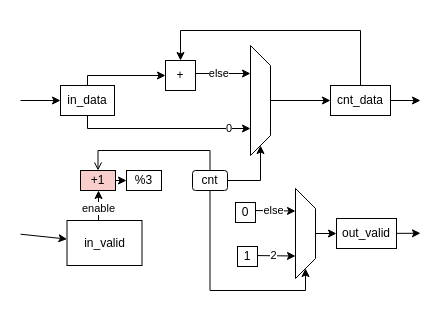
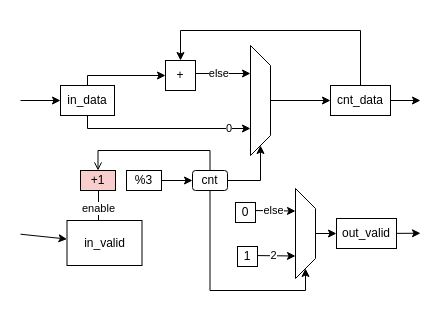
  <mxCell id="0" />
  <mxCell id="1" parent="0" />
  <mxCell id="2" value="in_data" style="rounded=0;whiteSpace=wrap;html=1;" parent="1" vertex="1"><mxGeometry x="60" y="85" width="54" height="30" as="geometry" /></mxCell>
  <mxCell id="3" value="+" style="whiteSpace=wrap;html=1;aspect=fixed;" parent="1" vertex="1"><mxGeometry x="165" y="60" width="30" height="30" as="geometry" /></mxCell>
  <mxCell id="4" value="" style="shape=trapezoid;perimeter=trapezoidPerimeter;whiteSpace=wrap;html=1;fixedSize=1;rotation=90;" parent="1" vertex="1"><mxGeometry x="205" y="90" width="110" height="20" as="geometry" /></mxCell>
  <mxCell id="5" value="" style="endArrow=classic;html=1;rounded=0;edgeStyle=elbowEdgeStyle;elbow=vertical;" parent="1" source="2" target="3" edge="1"><mxGeometry width="50" height="50" relative="1" as="geometry"><mxPoint x="220" y="110" as="sourcePoint" /><mxPoint x="160" y="50" as="targetPoint" /><Array as="points"><mxPoint x="130" y="75" /></Array></mxGeometry></mxCell>
  <mxCell id="6" value="else" style="endArrow=classic;html=1;rounded=0;entryX=0.25;entryY=1;entryDx=0;entryDy=0;align=right;edgeStyle=elbowEdgeStyle;elbow=vertical;" parent="1" source="3" target="4" edge="1"><mxGeometry x="0.273" width="50" height="50" relative="1" as="geometry"><mxPoint x="180" y="180" as="sourcePoint" /><mxPoint x="270" y="60" as="targetPoint" /><Array as="points"><mxPoint x="210" y="73" /></Array><mxPoint as="offset" /></mxGeometry></mxCell>
  <mxCell id="7" value="0" style="endArrow=classic;html=1;rounded=0;entryX=0.75;entryY=1;entryDx=0;entryDy=0;edgeStyle=elbowEdgeStyle;elbow=vertical;align=right;" parent="1" source="2" target="4" edge="1"><mxGeometry x="0.801" width="50" height="50" relative="1" as="geometry"><mxPoint x="180" y="70" as="sourcePoint" /><mxPoint x="230" y="20" as="targetPoint" /><Array as="points"><mxPoint x="180" y="128" /><mxPoint x="200" y="125" /></Array><mxPoint as="offset" /></mxGeometry></mxCell>
  <mxCell id="8" value="" style="endArrow=classic;html=1;rounded=0;elbow=vertical;entryX=1;entryY=0.5;entryDx=0;entryDy=0;edgeStyle=elbowEdgeStyle;" parent="1" source="21" target="4" edge="1"><mxGeometry width="50" height="50" relative="1" as="geometry"><mxPoint x="260" y="190" as="sourcePoint" /><mxPoint x="230" y="20" as="targetPoint" /><Array as="points"><mxPoint x="250" y="180" /></Array></mxGeometry></mxCell>
  <mxCell id="9" value="" style="endArrow=classic;html=1;rounded=0;elbow=vertical;exitX=0.5;exitY=0;exitDx=0;exitDy=0;" parent="1" source="4" target="10" edge="1"><mxGeometry width="50" height="50" relative="1" as="geometry"><mxPoint x="220" y="110" as="sourcePoint" /><mxPoint x="330" y="95" as="targetPoint" /></mxGeometry></mxCell>
  <mxCell id="10" value="cnt_data" style="rounded=0;whiteSpace=wrap;html=1;" parent="1" vertex="1"><mxGeometry x="330" y="85" width="60" height="30" as="geometry" /></mxCell>
  <mxCell id="11" value="" style="endArrow=classic;html=1;rounded=0;elbow=vertical;edgeStyle=elbowEdgeStyle;" parent="1" source="10" target="3" edge="1"><mxGeometry width="50" height="50" relative="1" as="geometry"><mxPoint x="220" y="110" as="sourcePoint" /><mxPoint x="270" y="60" as="targetPoint" /><Array as="points"><mxPoint x="290" y="30" /><mxPoint x="280" y="40" /><mxPoint x="270" y="20" /></Array></mxGeometry></mxCell>
  <mxCell id="12" value="" style="endArrow=classic;html=1;rounded=0;elbow=vertical;" parent="1" target="2" edge="1"><mxGeometry width="50" height="50" relative="1" as="geometry"><mxPoint x="20" y="100" as="sourcePoint" /><mxPoint x="260" y="60" as="targetPoint" /></mxGeometry></mxCell>
  <mxCell id="13" value="" style="endArrow=classic;html=1;rounded=0;elbow=vertical;" parent="1" source="10" edge="1"><mxGeometry width="50" height="50" relative="1" as="geometry"><mxPoint x="30" y="75" as="sourcePoint" /><mxPoint x="420" y="100" as="targetPoint" /></mxGeometry></mxCell>
  <mxCell id="14" value="" style="shape=trapezoid;perimeter=trapezoidPerimeter;whiteSpace=wrap;html=1;fixedSize=1;rotation=90;" parent="1" vertex="1"><mxGeometry x="260" y="223" width="90" height="20" as="geometry" /></mxCell>
  <mxCell id="15" value="2" style="endArrow=classic;html=1;rounded=0;elbow=vertical;entryX=0.75;entryY=1;entryDx=0;entryDy=0;" parent="1" target="14" edge="1"><mxGeometry width="50" height="50" relative="1" as="geometry"><mxPoint x="251" y="255" as="sourcePoint" /><mxPoint x="211" y="123" as="targetPoint" /></mxGeometry></mxCell>
  <mxCell id="16" value="else" style="endArrow=classic;html=1;rounded=0;elbow=vertical;entryX=0.25;entryY=1;entryDx=0;entryDy=0;" parent="1" target="14" edge="1"><mxGeometry width="50" height="50" relative="1" as="geometry"><mxPoint x="251" y="210" as="sourcePoint" /><mxPoint x="286" y="213.5" as="targetPoint" /></mxGeometry></mxCell>
  <mxCell id="17" value="out_valid" style="rounded=0;whiteSpace=wrap;html=1;" parent="1" vertex="1"><mxGeometry x="336" y="218" width="60" height="30" as="geometry" /></mxCell>
  <mxCell id="18" value="" style="endArrow=classic;html=1;rounded=0;elbow=vertical;exitX=0.5;exitY=0;exitDx=0;exitDy=0;" parent="1" source="14" target="17" edge="1"><mxGeometry width="50" height="50" relative="1" as="geometry"><mxPoint x="171" y="183" as="sourcePoint" /><mxPoint x="221" y="133" as="targetPoint" /></mxGeometry></mxCell>
  <mxCell id="19" value="" style="endArrow=classic;html=1;rounded=0;elbow=vertical;" parent="1" source="17" edge="1"><mxGeometry width="50" height="50" relative="1" as="geometry"><mxPoint x="400" y="240" as="sourcePoint" /><mxPoint x="420" y="232.76" as="targetPoint" /></mxGeometry></mxCell>
  <mxCell id="20" value="%3" style="rounded=0;whiteSpace=wrap;html=1;" parent="1" vertex="1"><mxGeometry x="126" y="170" width="35" height="20" as="geometry" /></mxCell>
  <mxCell id="21" value="cnt" style="whiteSpace=wrap;html=1;rounded=1;" parent="1" vertex="1"><mxGeometry x="192" y="170" width="35" height="20" as="geometry" /></mxCell>
+ <mxCell id="22" value="" style="endArrow=classic;html=1;rounded=0;elbow=vertical;" parent="1" source="20" target="21" edge="1"><mxGeometry width="50" height="50" relative="1" as="geometry"><mxPoint x="100" y="130" as="sourcePoint" /><mxPoint x="150" y="80" as="targetPoint" /></mxGeometry></mxCell>
  <mxCell id="23" value="+1" style="rounded=0;whiteSpace=wrap;html=1;fillColor=#f8cecc;" parent="1" vertex="1"><mxGeometry x="80" y="170" width="35" height="20" as="geometry" /></mxCell>
- <mxCell id="24" value="" style="endArrow=classic;html=1;rounded=0;elbow=vertical;" parent="1" source="23" target="20" edge="1"><mxGeometry width="50" height="50" relative="1" as="geometry"><mxPoint x="187" y="190" as="sourcePoint" /><mxPoint x="210" y="190" as="targetPoint" /></mxGeometry></mxCell>
  <mxCell id="25" value="" style="endArrow=open;html=1;rounded=0;edgeStyle=elbowEdgeStyle;" parent="1" source="21" target="23" edge="1"><mxGeometry width="50" height="50" relative="1" as="geometry"><mxPoint x="100" y="130" as="sourcePoint" /><mxPoint x="150" y="80" as="targetPoint" /><Array as="points"><mxPoint x="140" y="150" /><mxPoint x="130" y="140" /><mxPoint x="60" y="180" /><mxPoint x="150" y="150" /></Array></mxGeometry></mxCell>
- <mxCell id="26" value="enable" style="endArrow=classic;html=1;rounded=0;edgeStyle=elbowEdgeStyle;" parent="1" source="30" target="23" edge="1"><mxGeometry x="-0.179" width="50" height="50" relative="1" as="geometry"><mxPoint x="20" y="210" as="sourcePoint" /><mxPoint x="90" y="210" as="targetPoint" /><mxPoint as="offset" /></mxGeometry></mxCell>
+ <mxCell id="26" value="enable" style="endArrow=none;html=1;rounded=0;edgeStyle=elbowEdgeStyle;" parent="1" source="30" target="23" edge="1"><mxGeometry x="-0.179" width="50" height="50" relative="1" as="geometry"><mxPoint x="20" y="210" as="sourcePoint" /><mxPoint x="90" y="210" as="targetPoint" /><mxPoint as="offset" /></mxGeometry></mxCell>
  <mxCell id="27" value="0" style="whiteSpace=wrap;html=1;aspect=fixed;" parent="1" vertex="1"><mxGeometry x="235" y="202" width="20" height="20" as="geometry" /></mxCell>
  <mxCell id="28" value="1" style="whiteSpace=wrap;html=1;aspect=fixed;" parent="1" vertex="1"><mxGeometry x="237" y="246" width="20" height="20" as="geometry" /></mxCell>
  <mxCell id="29" value="" style="endArrow=classic;html=1;rounded=0;elbow=vertical;entryX=1;entryY=0.5;entryDx=0;entryDy=0;edgeStyle=elbowEdgeStyle;" parent="1" source="21" target="14" edge="1"><mxGeometry width="50" height="50" relative="1" as="geometry"><mxPoint x="210" y="190" as="sourcePoint" /><mxPoint x="260" y="140" as="targetPoint" /><Array as="points"><mxPoint x="270" y="290" /></Array></mxGeometry></mxCell>
  <mxCell id="30" value="in_valid" style="rounded=0;whiteSpace=wrap;html=1;" parent="1" vertex="1"><mxGeometry x="66.5" y="220" width="75" height="45" as="geometry" /></mxCell>
  <mxCell id="31" value="" style="endArrow=classic;html=1;rounded=0;elbow=vertical;" parent="1" target="30" edge="1"><mxGeometry width="50" height="50" relative="1" as="geometry"><mxPoint x="20" y="233.71" as="sourcePoint" /><mxPoint x="60" y="233.71" as="targetPoint" /></mxGeometry></mxCell>
